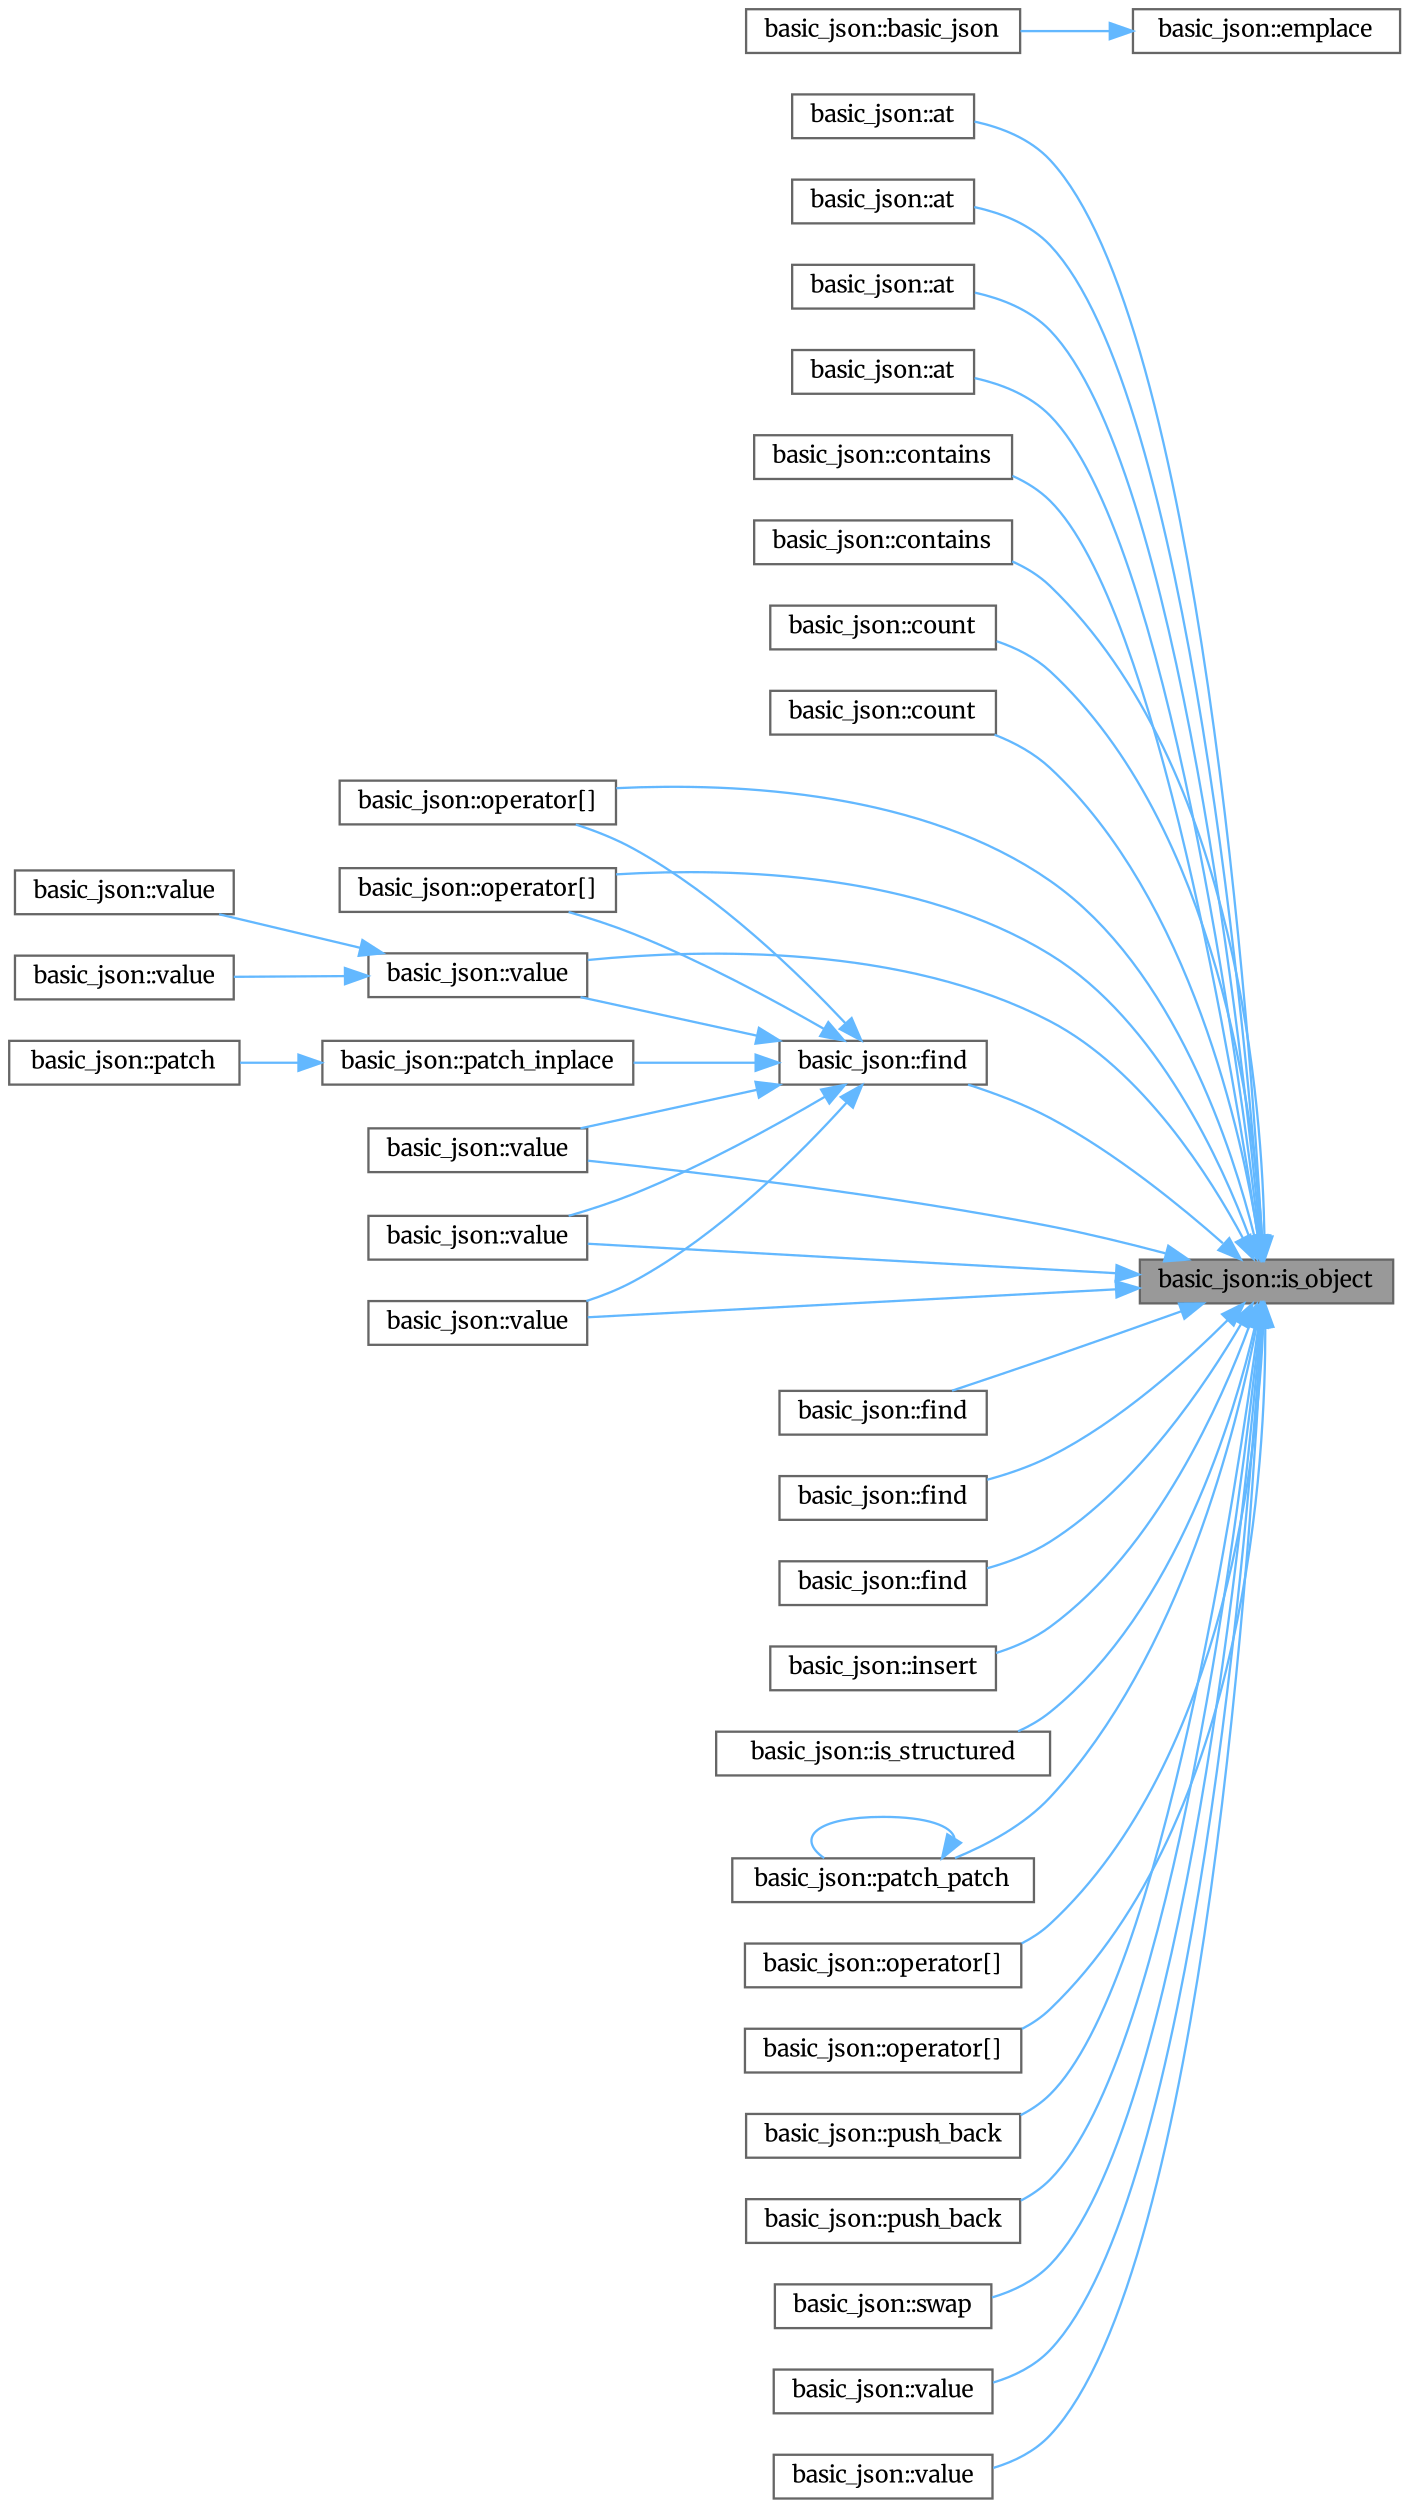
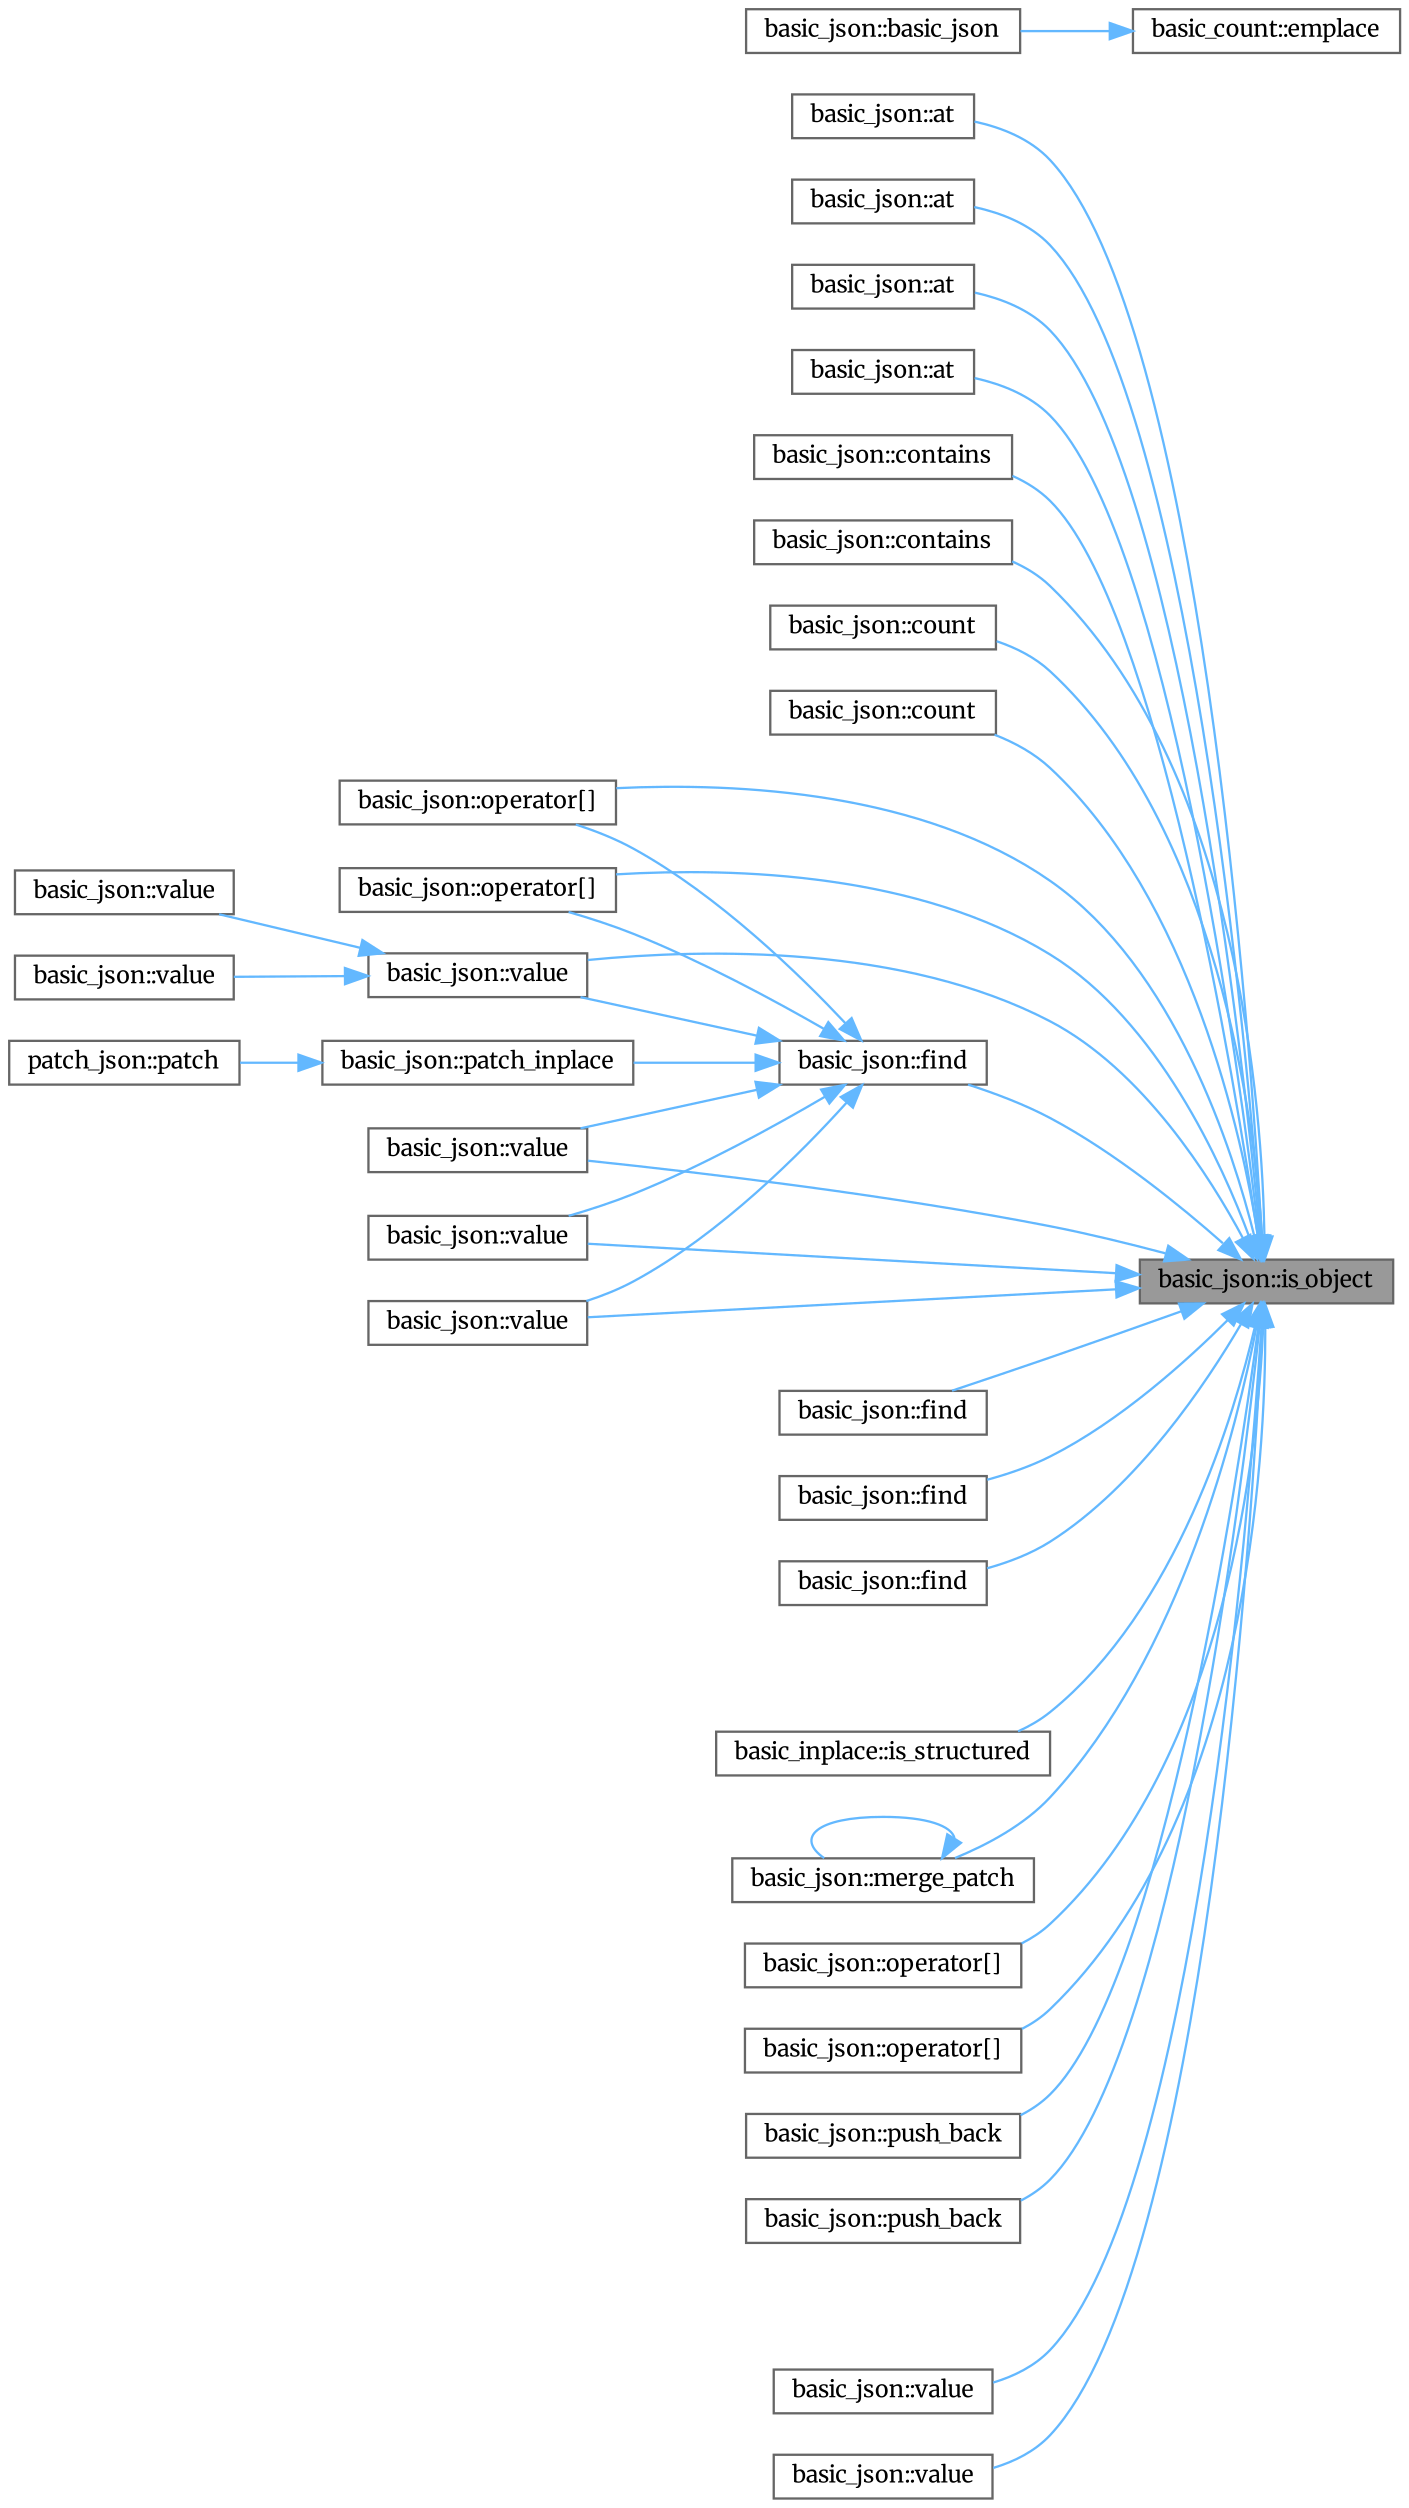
  digraph {
    fontname=Merriweather
    rankdir=RL
    node [color=grey40 fillcolor=white fontname=Merriweather fontsize=10 shape=box style=filled]
    edge [color=steelblue1 dir=back fontname=Merriweather fontsize=10 labelfontname=Helvetica labelfontsize=10 style=solid]
    n1 [color=gray40 fillcolor=grey60 fontcolor=black height=0.2 label="basic_json::is_object" width=0.4]
    n2 [height=0.2 label="basic_json::at" width=0.4]
    n3 [height=0.2 label="basic_json::at" width=0.4]
    n4 [height=0.2 label="basic_json::at" width=0.4]
    n5 [height=0.2 label="basic_json::at" width=0.4]
    n6 [height=0.2 label="basic_json::contains" width=0.4]
    n7 [height=0.2 label="basic_json::contains" width=0.4]
    n8 [height=0.2 label="basic_json::count" width=0.4]
    n9 [height=0.2 label="basic_json::count" width=0.4]
    n10 [height=0.2 label="basic_json::find" width=0.4]
    n11 [height=0.2 label="basic_json::operator[]" width=0.4]
    n12 [height=0.2 label="basic_json::operator[]" width=0.4]
    n13 [height=0.2 label="basic_json::value" width=0.4]
    n14 [height=0.2 label="basic_json::value" width=0.4]
    n15 [height=0.2 label="basic_json::value" width=0.4]
    n16 [height=0.2 label="basic_json::value" width=0.4]
    n17 [height=0.2 label="basic_json::find" width=0.4]
    n18 [height=0.2 label="basic_json::find" width=0.4]
    n19 [height=0.2 label="basic_json::find" width=0.4]
-   n20 [height=0.2 label="basic_json::insert" width=0.4]
-   n21 [height=0.2 label="basic_json::is_structured" width=0.4]
-   n22 [height=0.2 label="basic_json::patch_patch" width=0.4]
+   n21 [height=0.2 label="basic_inplace::is_structured" width=0.4]
+   n22 [height=0.2 label="basic_json::merge_patch" width=0.4]
    n23 [height=0.2 label="basic_json::operator[]" width=0.4]
    n24 [height=0.2 label="basic_json::operator[]" width=0.4]
    n25 [height=0.2 label="basic_json::push_back" width=0.4]
    n26 [height=0.2 label="basic_json::push_back" width=0.4]
-   n27 [height=0.2 label="basic_json::swap" width=0.4]
    n28 [height=0.2 label="basic_json::value" width=0.4]
    n29 [height=0.2 label="basic_json::value" width=0.4]
-   n30 [height=0.2 label="basic_json::emplace" width=0.4]
+   n30 [height=0.2 label="basic_count::emplace" width=0.4]
    n31 [height=0.2 label="basic_json::basic_json" width=0.4]
    n32 [height=0.2 label="basic_json::patch_inplace" width=0.4]
-   n33 [height=0.2 label="basic_json::patch" width=0.4]
+   n33 [height=0.2 label="patch_json::patch" width=0.4]
    n34 [height=0.2 label="basic_json::value" width=0.4]
    n35 [height=0.2 label="basic_json::value" width=0.4]
    n1 -> n2
    n1 -> n3
    n1 -> n4
    n1 -> n5
    n1 -> n6
    n1 -> n7
    n1 -> n8
    n1 -> n9
    n1 -> n10
    n1 -> n11
    n1 -> n12
    n1 -> n13
    n1 -> n14
    n1 -> n15
    n1 -> n16
    n1 -> n17
    n1 -> n18
    n1 -> n19
-   n1 -> n20
    n1 -> n21
    n1 -> n22
    n1 -> n23
    n1 -> n24
    n1 -> n25
    n1 -> n26
-   n1 -> n27
    n1 -> n28
    n1 -> n29
    n10 -> n11
    n10 -> n12
    n10 -> n13
    n10 -> n14
    n10 -> n15
    n10 -> n16
    n10 -> n32
    n13 -> n34
    n13 -> n35
    n22 -> n22
    n30 -> n31
    n32 -> n33
  }
